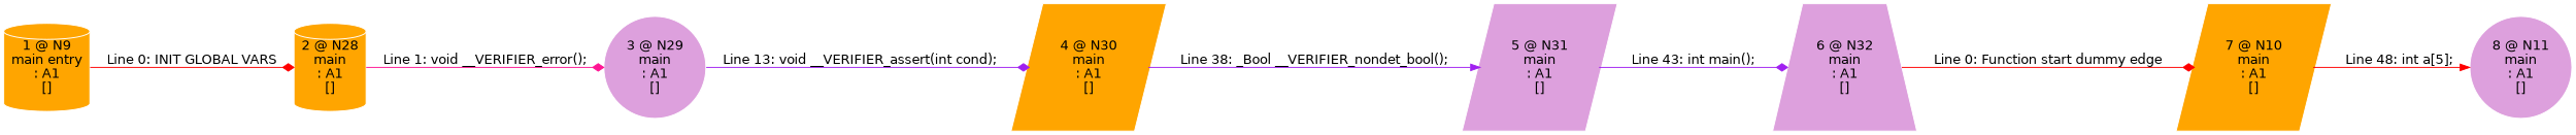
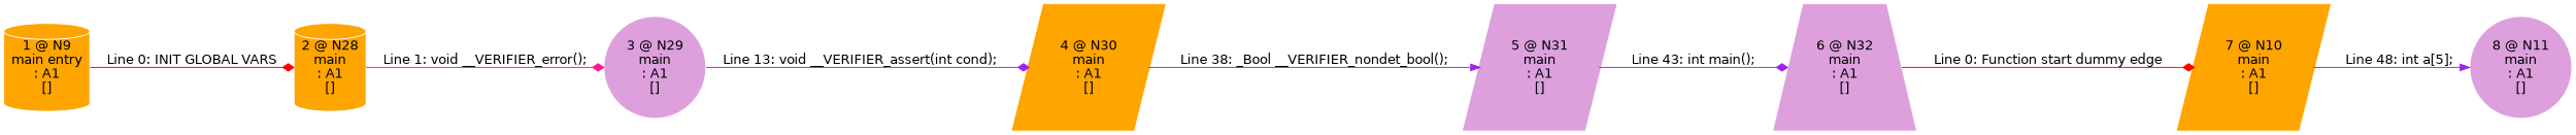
  digraph {
    fontname="DejaVu Sans"
    rankdir=LR
    node [color=white fillcolor=orange fontname="DejaVu Sans" shape=parallelogram style=filled]
    edge [arrowhead=diamond color=purple fontname="DejaVu Sans"]
    n1 [label="1 @ N9\nmain entry\n: A1\n[]" shape=cylinder]
    n2 [label="2 @ N28\nmain\n: A1\n[]" shape=cylinder]
    n3 [fillcolor=plum label="3 @ N29\nmain\n: A1\n[]" shape=circle]
    n4 [label="4 @ N30\nmain\n: A1\n[]"]
    n5 [fillcolor=plum label="5 @ N31\nmain\n: A1\n[]"]
    n6 [fillcolor=plum label="6 @ N32\nmain\n: A1\n[]" shape=trapezium]
    n7 [label="7 @ N10\nmain\n: A1\n[]"]
    n8 [fillcolor=plum label="8 @ N11\nmain\n: A1\n[]" shape=circle]
    n1 -> n2 [color=red label="Line 0: INIT GLOBAL VARS"]
    n2 -> n3 [color=deeppink label="Line 1: void __VERIFIER_error();"]
    n3 -> n4 [label="Line 13: void __VERIFIER_assert(int cond);"]
    n4 -> n5 [arrowhead=normal label="Line 38: _Bool __VERIFIER_nondet_bool();"]
    n5 -> n6 [label="Line 43: int main();"]
    n6 -> n7 [color=red label="Line 0: Function start dummy edge"]
-   n7 -> n8 [arrowhead=normal color=red label="Line 48: int a[5];"]
+   n7 -> n8 [arrowhead=normal label="Line 48: int a[5];"]
  }
